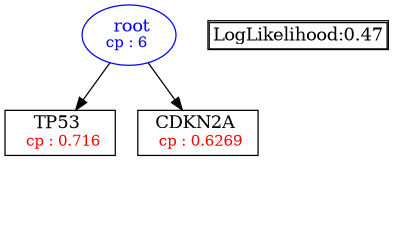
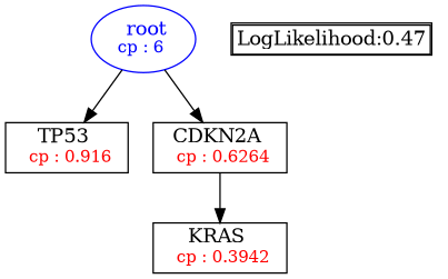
  digraph {
    fontsize=10
    node [shape=box]
    n1 [color=Blue label=<<font color='Blue'> root</font><br/><font color='Blue' POINT-SIZE='12'>cp : 6 </font>> shape=oval]
-   n2 [label=<TP53 <br/> <font color='Red' POINT-SIZE='12'> cp : 0.716 </font>>]
-   n3 [label=<CDKN2A <br/> <font color='Red' POINT-SIZE='12'> cp : 0.6269 </font>>]
+   n2 [label=<TP53 <br/> <font color='Red' POINT-SIZE='12'> cp : 0.916 </font>>]
+   n3 [label=<CDKN2A <br/> <font color='Red' POINT-SIZE='12'> cp : 0.6264 </font>>]
+   n4 [label=<KRAS <br/> <font color='Red' POINT-SIZE='12'> cp : 0.3942 </font>>]
    n5 [label=<<TABLE BORDER="1" CELLBORDER="1" CELLSPACING="0" >     <TR><TD ALIGN="LEFT">LogLikelihood:0.47</TD></TR>     </TABLE>> shape=plaintext]
    n1 -> n2
    n1 -> n3
+   n3 -> n4
  }
